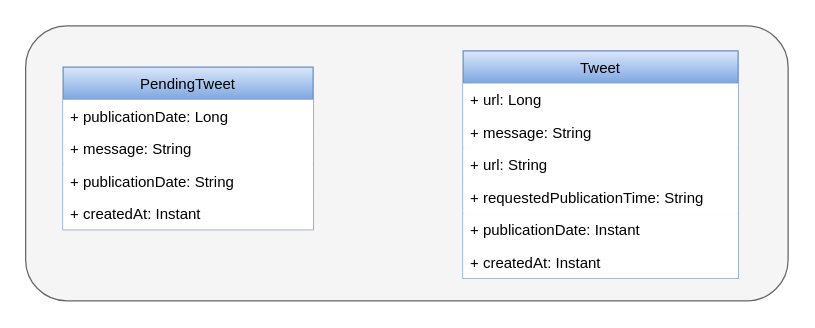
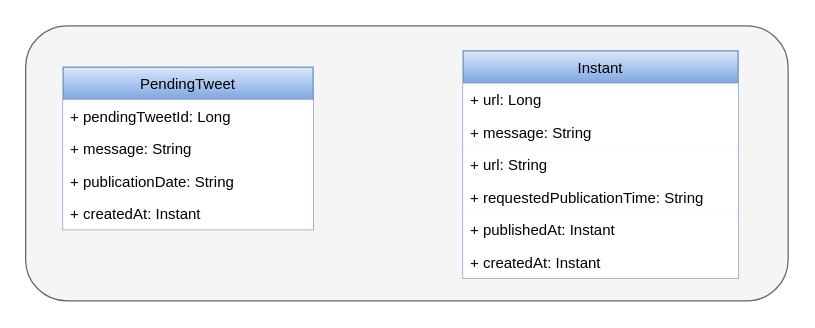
  <mxCell id="0" />
  <mxCell id="1" parent="0" />
  <mxCell id="2" value="" style="rounded=1;whiteSpace=wrap;html=1;fillColor=#f5f5f5;fontColor=#333333;strokeColor=#666666;" vertex="1" parent="1"><mxGeometry x="20" y="20" width="610" height="220" as="geometry" /></mxCell>
  <mxCell id="3" value="PendingTweet" style="swimlane;fontStyle=0;childLayout=stackLayout;horizontal=1;startSize=26;fillColor=#dae8fc;horizontalStack=0;resizeParent=1;resizeParentMax=0;resizeLast=0;collapsible=1;marginBottom=0;strokeColor=#6c8ebf;gradientColor=#7ea6e0;" vertex="1" parent="1"><mxGeometry x="50" y="53" width="200" height="130" as="geometry" /></mxCell>
- <mxCell id="4" value="+ publicationDate: Long" style="text;strokeColor=none;fillColor=default;align=left;verticalAlign=top;spacingLeft=4;spacingRight=4;overflow=hidden;rotatable=0;points=[[0,0.5],[1,0.5]];portConstraint=eastwest;" vertex="1" parent="3"><mxGeometry y="26" width="200" height="26" as="geometry" /></mxCell>
+ <mxCell id="4" value="+ pendingTweetId: Long" style="text;strokeColor=none;fillColor=default;align=left;verticalAlign=top;spacingLeft=4;spacingRight=4;overflow=hidden;rotatable=0;points=[[0,0.5],[1,0.5]];portConstraint=eastwest;" vertex="1" parent="3"><mxGeometry y="26" width="200" height="26" as="geometry" /></mxCell>
  <mxCell id="5" value="+ message: String" style="text;strokeColor=none;fillColor=default;align=left;verticalAlign=top;spacingLeft=4;spacingRight=4;overflow=hidden;rotatable=0;points=[[0,0.5],[1,0.5]];portConstraint=eastwest;" vertex="1" parent="3"><mxGeometry y="52" width="200" height="26" as="geometry" /></mxCell>
  <mxCell id="6" value="+ publicationDate: String" style="text;strokeColor=none;fillColor=default;align=left;verticalAlign=top;spacingLeft=4;spacingRight=4;overflow=hidden;rotatable=0;points=[[0,0.5],[1,0.5]];portConstraint=eastwest;" vertex="1" parent="3"><mxGeometry y="78" width="200" height="26" as="geometry" /></mxCell>
  <mxCell id="7" value="+ createdAt: Instant" style="text;strokeColor=none;fillColor=default;align=left;verticalAlign=top;spacingLeft=4;spacingRight=4;overflow=hidden;rotatable=0;points=[[0,0.5],[1,0.5]];portConstraint=eastwest;" vertex="1" parent="3"><mxGeometry y="104" width="200" height="26" as="geometry" /></mxCell>
- <mxCell id="8" value="Tweet" style="swimlane;fontStyle=0;childLayout=stackLayout;horizontal=1;startSize=26;fillColor=#dae8fc;horizontalStack=0;resizeParent=1;resizeParentMax=0;resizeLast=0;collapsible=1;marginBottom=0;strokeColor=#6c8ebf;gradientColor=#7ea6e0;" vertex="1" parent="1"><mxGeometry x="370" y="40" width="220" height="182" as="geometry" /></mxCell>
+ <mxCell id="8" value="Instant" style="swimlane;fontStyle=0;childLayout=stackLayout;horizontal=1;startSize=26;fillColor=#dae8fc;horizontalStack=0;resizeParent=1;resizeParentMax=0;resizeLast=0;collapsible=1;marginBottom=0;strokeColor=#6c8ebf;gradientColor=#7ea6e0;" vertex="1" parent="1"><mxGeometry x="370" y="40" width="220" height="182" as="geometry" /></mxCell>
  <mxCell id="9" value="+ url: Long" style="text;align=left;verticalAlign=top;spacingLeft=4;spacingRight=4;overflow=hidden;rotatable=0;points=[[0,0.5],[1,0.5]];portConstraint=eastwest;fillColor=default;" vertex="1" parent="8"><mxGeometry y="26" width="220" height="26" as="geometry" /></mxCell>
  <mxCell id="10" value="+ message: String" style="text;strokeColor=none;fillColor=default;align=left;verticalAlign=top;spacingLeft=4;spacingRight=4;overflow=hidden;rotatable=0;points=[[0,0.5],[1,0.5]];portConstraint=eastwest;" vertex="1" parent="8"><mxGeometry y="52" width="220" height="26" as="geometry" /></mxCell>
  <mxCell id="11" value="+ url: String" style="text;strokeColor=none;fillColor=default;align=left;verticalAlign=top;spacingLeft=4;spacingRight=4;overflow=hidden;rotatable=0;points=[[0,0.5],[1,0.5]];portConstraint=eastwest;" vertex="1" parent="8"><mxGeometry y="78" width="220" height="26" as="geometry" /></mxCell>
  <mxCell id="12" value="+ requestedPublicationTime: String" style="text;strokeColor=none;fillColor=default;align=left;verticalAlign=top;spacingLeft=4;spacingRight=4;overflow=hidden;rotatable=0;points=[[0,0.5],[1,0.5]];portConstraint=eastwest;" vertex="1" parent="8"><mxGeometry y="104" width="220" height="26" as="geometry" /></mxCell>
- <mxCell id="13" value="+ publicationDate: Instant" style="text;strokeColor=none;fillColor=default;align=left;verticalAlign=top;spacingLeft=4;spacingRight=4;overflow=hidden;rotatable=0;points=[[0,0.5],[1,0.5]];portConstraint=eastwest;" vertex="1" parent="8"><mxGeometry y="130" width="220" height="26" as="geometry" /></mxCell>
+ <mxCell id="13" value="+ publishedAt: Instant" style="text;strokeColor=none;fillColor=default;align=left;verticalAlign=top;spacingLeft=4;spacingRight=4;overflow=hidden;rotatable=0;points=[[0,0.5],[1,0.5]];portConstraint=eastwest;" vertex="1" parent="8"><mxGeometry y="130" width="220" height="26" as="geometry" /></mxCell>
  <mxCell id="14" value="+ createdAt: Instant" style="text;strokeColor=none;fillColor=default;align=left;verticalAlign=top;spacingLeft=4;spacingRight=4;overflow=hidden;rotatable=0;points=[[0,0.5],[1,0.5]];portConstraint=eastwest;" vertex="1" parent="8"><mxGeometry y="156" width="220" height="26" as="geometry" /></mxCell>
